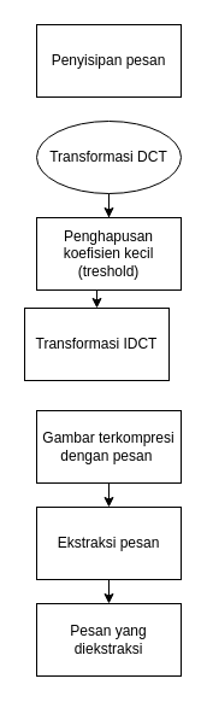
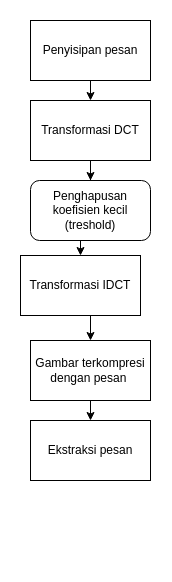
  <mxCell id="0" />
  <mxCell id="1" parent="0" />
+ <mxCell id="2" style="edgeStyle=orthogonalEdgeStyle;rounded=0;orthogonalLoop=1;jettySize=auto;html=1;exitX=0.5;exitY=1;exitDx=0;exitDy=0;entryX=0.5;entryY=0;entryDx=0;entryDy=0;" edge="1" parent="1" source="3" target="5"><mxGeometry relative="1" as="geometry" /></mxCell>
  <mxCell id="3" value="Penyisipan pesan" style="rounded=0;whiteSpace=wrap;html=1;" vertex="1" parent="1"><mxGeometry x="30" y="20" width="120" height="60" as="geometry" /></mxCell>
  <mxCell id="4" style="edgeStyle=orthogonalEdgeStyle;rounded=0;orthogonalLoop=1;jettySize=auto;html=1;exitX=0.5;exitY=1;exitDx=0;exitDy=0;" edge="1" parent="1" source="5" target="7"><mxGeometry relative="1" as="geometry" /></mxCell>
- <mxCell id="5" value="Transformasi DCT" style="ellipse;whiteSpace=wrap;html=1;" vertex="1" parent="1"><mxGeometry x="30" y="100" width="120" height="60" as="geometry" /></mxCell>
+ <mxCell id="5" value="Transformasi DCT" style="rounded=0;whiteSpace=wrap;html=1;" vertex="1" parent="1"><mxGeometry x="30" y="100" width="120" height="60" as="geometry" /></mxCell>
  <mxCell id="6" style="edgeStyle=orthogonalEdgeStyle;rounded=0;orthogonalLoop=1;jettySize=auto;html=1;exitX=0.5;exitY=1;exitDx=0;exitDy=0;entryX=0.5;entryY=0;entryDx=0;entryDy=0;" edge="1" parent="1" source="7" target="9"><mxGeometry relative="1" as="geometry" /></mxCell>
- <mxCell id="7" value="Penghapusan koefisien kecil (treshold)" style="rounded=0;whiteSpace=wrap;html=1;" vertex="1" parent="1"><mxGeometry x="30" y="180" width="120" height="60" as="geometry" /></mxCell>
+ <mxCell id="7" value="Penghapusan koefisien kecil (treshold)" style="whiteSpace=wrap;html=1;rounded=1;" vertex="1" parent="1"><mxGeometry x="30" y="180" width="120" height="60" as="geometry" /></mxCell>
+ <mxCell id="8" style="edgeStyle=orthogonalEdgeStyle;rounded=0;orthogonalLoop=1;jettySize=auto;html=1;exitX=0.5;exitY=1;exitDx=0;exitDy=0;entryX=0.5;entryY=0;entryDx=0;entryDy=0;" edge="1" parent="1" source="9" target="11"><mxGeometry relative="1" as="geometry" /></mxCell>
  <mxCell id="9" value="Transformasi IDCT" style="rounded=0;whiteSpace=wrap;html=1;" vertex="1" parent="1"><mxGeometry x="20" y="255" width="120" height="60" as="geometry" /></mxCell>
  <mxCell id="10" style="edgeStyle=orthogonalEdgeStyle;rounded=0;orthogonalLoop=1;jettySize=auto;html=1;exitX=0.5;exitY=1;exitDx=0;exitDy=0;entryX=0.5;entryY=0;entryDx=0;entryDy=0;" edge="1" parent="1" source="11" target="13"><mxGeometry relative="1" as="geometry" /></mxCell>
  <mxCell id="11" value="Gambar terkompresi dengan pesan&amp;nbsp;" style="rounded=0;whiteSpace=wrap;html=1;" vertex="1" parent="1"><mxGeometry x="30" y="340" width="120" height="60" as="geometry" /></mxCell>
- <mxCell id="12" style="edgeStyle=orthogonalEdgeStyle;rounded=0;orthogonalLoop=1;jettySize=auto;html=1;exitX=0.5;exitY=1;exitDx=0;exitDy=0;entryX=0.5;entryY=0;entryDx=0;entryDy=0;" edge="1" parent="1" source="13" target="14"><mxGeometry relative="1" as="geometry" /></mxCell>
  <mxCell id="13" value="Ekstraksi pesan" style="rounded=0;whiteSpace=wrap;html=1;" vertex="1" parent="1"><mxGeometry x="30" y="420" width="120" height="60" as="geometry" /></mxCell>
- <mxCell id="14" value="Pesan yang diekstraksi" style="rounded=0;whiteSpace=wrap;html=1;" vertex="1" parent="1"><mxGeometry x="30" y="500" width="120" height="60" as="geometry" /></mxCell>
